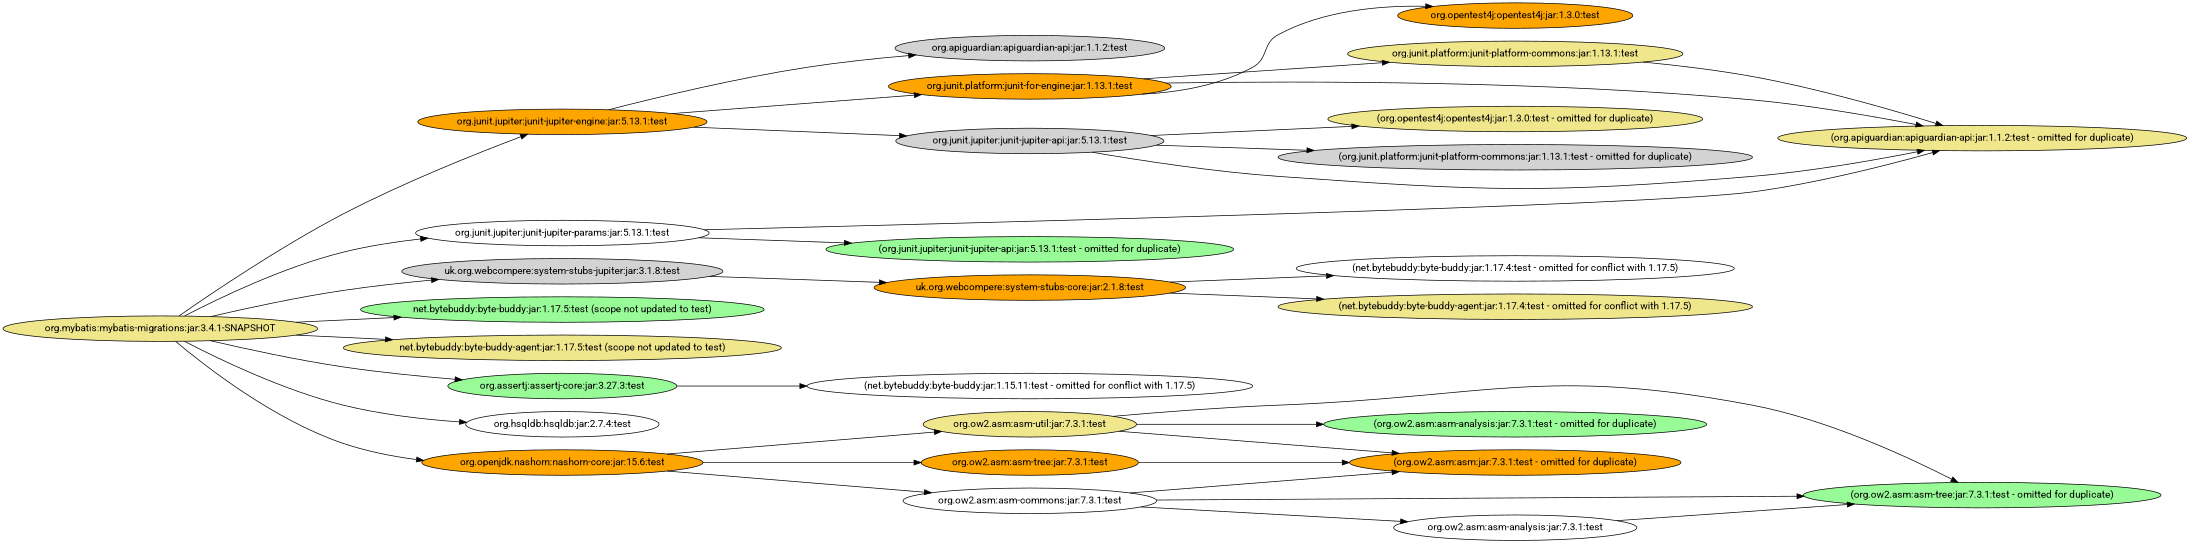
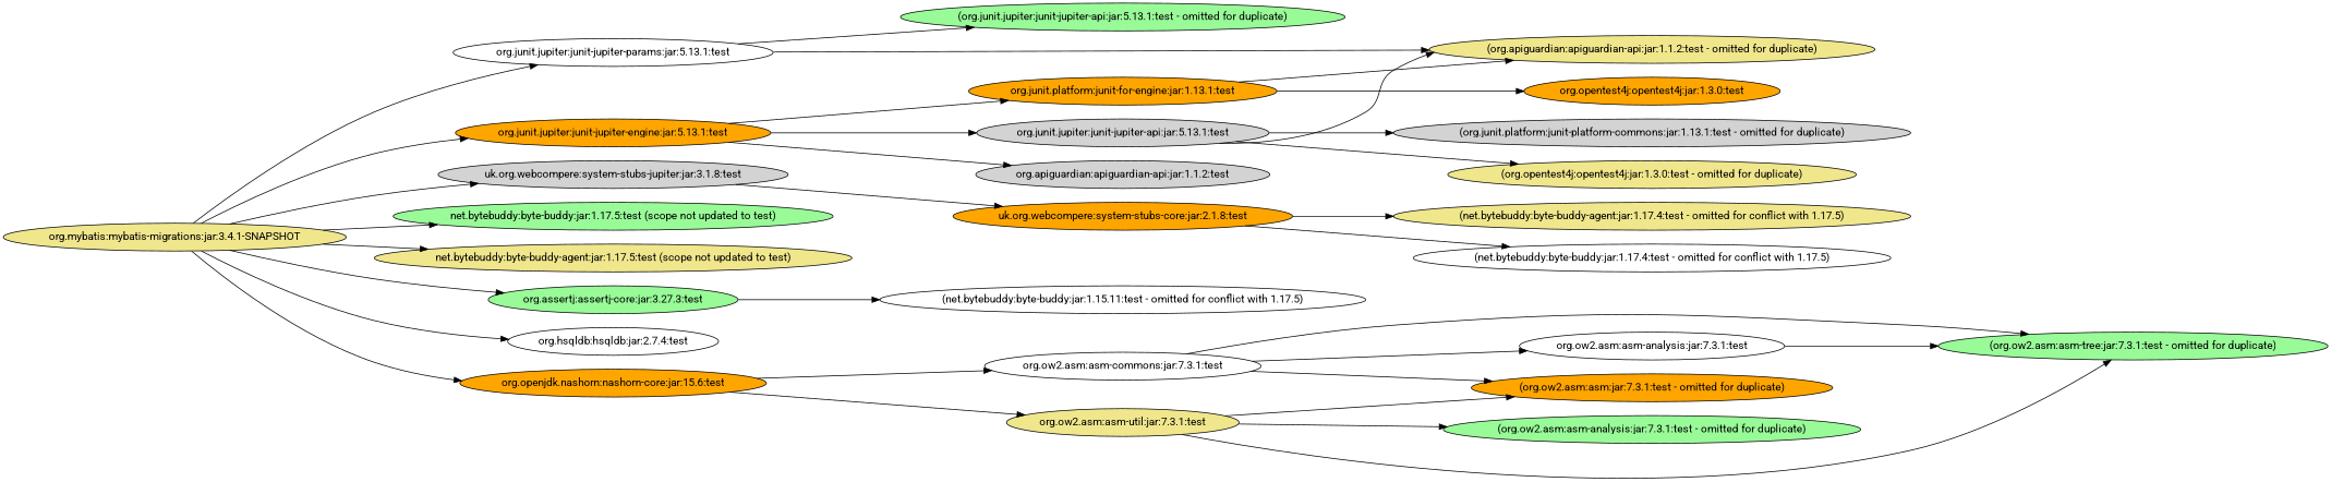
  digraph {
    fontname=Roboto
    rankdir=LR
    node [fillcolor=khaki fontname=Roboto style=filled]
    edge [fontname=Roboto]
    "org.mybatis:mybatis-migrations:jar:3.4.1-SNAPSHOT"
    "org.junit.jupiter:junit-jupiter-engine:jar:5.13.1:test" [fillcolor=orange]
    "org.junit.jupiter:junit-jupiter-params:jar:5.13.1:test" [fillcolor=white]
    n4 [fillcolor=lightgrey label="uk.org.webcompere:system-stubs-jupiter:jar:3.1.8:test"]
    "net.bytebuddy:byte-buddy:jar:1.17.5:test (scope not updated to test)" [fillcolor=palegreen]
    "net.bytebuddy:byte-buddy-agent:jar:1.17.5:test (scope not updated to test)"
    "org.assertj:assertj-core:jar:3.27.3:test" [fillcolor=palegreen]
    "org.hsqldb:hsqldb:jar:2.7.4:test" [fillcolor=white]
    "org.openjdk.nashorn:nashorn-core:jar:15.6:test" [fillcolor=orange]
    n10 [fillcolor=orange label="org.junit.platform:junit-for-engine:jar:1.13.1:test"]
    "org.junit.jupiter:junit-jupiter-api:jar:5.13.1:test" [fillcolor=lightgrey]
    "org.apiguardian:apiguardian-api:jar:1.1.2:test" [fillcolor=lightgrey]
    "(org.apiguardian:apiguardian-api:jar:1.1.2:test - omitted for duplicate)"
    "(org.junit.jupiter:junit-jupiter-api:jar:5.13.1:test - omitted for duplicate)" [fillcolor=palegreen]
    "uk.org.webcompere:system-stubs-core:jar:2.1.8:test" [fillcolor=orange]
    "(net.bytebuddy:byte-buddy:jar:1.15.11:test - omitted for conflict with 1.17.5)" [fillcolor=white]
    "org.ow2.asm:asm-commons:jar:7.3.1:test" [fillcolor=white]
-   "org.ow2.asm:asm-tree:jar:7.3.1:test" [fillcolor=orange]
    "org.ow2.asm:asm-util:jar:7.3.1:test"
    "org.opentest4j:opentest4j:jar:1.3.0:test" [fillcolor=orange]
-   "org.junit.platform:junit-platform-commons:jar:1.13.1:test"
    "(org.opentest4j:opentest4j:jar:1.3.0:test - omitted for duplicate)"
    "(org.junit.platform:junit-platform-commons:jar:1.13.1:test - omitted for duplicate)" [fillcolor=lightgrey]
    "(net.bytebuddy:byte-buddy:jar:1.17.4:test - omitted for conflict with 1.17.5)" [fillcolor=white]
    "(net.bytebuddy:byte-buddy-agent:jar:1.17.4:test - omitted for conflict with 1.17.5)"
    "(org.ow2.asm:asm:jar:7.3.1:test - omitted for duplicate)" [fillcolor=orange]
    "(org.ow2.asm:asm-tree:jar:7.3.1:test - omitted for duplicate)" [fillcolor=palegreen]
    "org.ow2.asm:asm-analysis:jar:7.3.1:test" [fillcolor=white]
    "(org.ow2.asm:asm-analysis:jar:7.3.1:test - omitted for duplicate)" [fillcolor=palegreen]
    "org.mybatis:mybatis-migrations:jar:3.4.1-SNAPSHOT" -> "org.junit.jupiter:junit-jupiter-engine:jar:5.13.1:test"
    "org.mybatis:mybatis-migrations:jar:3.4.1-SNAPSHOT" -> "org.junit.jupiter:junit-jupiter-params:jar:5.13.1:test"
    "org.mybatis:mybatis-migrations:jar:3.4.1-SNAPSHOT" -> n4
    "org.mybatis:mybatis-migrations:jar:3.4.1-SNAPSHOT" -> "net.bytebuddy:byte-buddy:jar:1.17.5:test (scope not updated to test)"
    "org.mybatis:mybatis-migrations:jar:3.4.1-SNAPSHOT" -> "net.bytebuddy:byte-buddy-agent:jar:1.17.5:test (scope not updated to test)"
    "org.mybatis:mybatis-migrations:jar:3.4.1-SNAPSHOT" -> "org.assertj:assertj-core:jar:3.27.3:test"
    "org.mybatis:mybatis-migrations:jar:3.4.1-SNAPSHOT" -> "org.hsqldb:hsqldb:jar:2.7.4:test"
    "org.mybatis:mybatis-migrations:jar:3.4.1-SNAPSHOT" -> "org.openjdk.nashorn:nashorn-core:jar:15.6:test"
    "org.junit.jupiter:junit-jupiter-engine:jar:5.13.1:test" -> n10
    "org.junit.jupiter:junit-jupiter-engine:jar:5.13.1:test" -> "org.junit.jupiter:junit-jupiter-api:jar:5.13.1:test"
    "org.junit.jupiter:junit-jupiter-engine:jar:5.13.1:test" -> "org.apiguardian:apiguardian-api:jar:1.1.2:test"
    "org.junit.jupiter:junit-jupiter-params:jar:5.13.1:test" -> "(org.apiguardian:apiguardian-api:jar:1.1.2:test - omitted for duplicate)"
    "org.junit.jupiter:junit-jupiter-params:jar:5.13.1:test" -> "(org.junit.jupiter:junit-jupiter-api:jar:5.13.1:test - omitted for duplicate)"
    n4 -> "uk.org.webcompere:system-stubs-core:jar:2.1.8:test"
    "org.assertj:assertj-core:jar:3.27.3:test" -> "(net.bytebuddy:byte-buddy:jar:1.15.11:test - omitted for conflict with 1.17.5)"
    "org.openjdk.nashorn:nashorn-core:jar:15.6:test" -> "org.ow2.asm:asm-commons:jar:7.3.1:test"
-   "org.openjdk.nashorn:nashorn-core:jar:15.6:test" -> "org.ow2.asm:asm-tree:jar:7.3.1:test"
    "org.openjdk.nashorn:nashorn-core:jar:15.6:test" -> "org.ow2.asm:asm-util:jar:7.3.1:test"
    n10 -> "(org.apiguardian:apiguardian-api:jar:1.1.2:test - omitted for duplicate)"
    n10 -> "org.opentest4j:opentest4j:jar:1.3.0:test"
-   n10 -> "org.junit.platform:junit-platform-commons:jar:1.13.1:test"
    "org.junit.jupiter:junit-jupiter-api:jar:5.13.1:test" -> "(org.apiguardian:apiguardian-api:jar:1.1.2:test - omitted for duplicate)"
    "org.junit.jupiter:junit-jupiter-api:jar:5.13.1:test" -> "(org.opentest4j:opentest4j:jar:1.3.0:test - omitted for duplicate)"
    "org.junit.jupiter:junit-jupiter-api:jar:5.13.1:test" -> "(org.junit.platform:junit-platform-commons:jar:1.13.1:test - omitted for duplicate)"
    "uk.org.webcompere:system-stubs-core:jar:2.1.8:test" -> "(net.bytebuddy:byte-buddy:jar:1.17.4:test - omitted for conflict with 1.17.5)"
    "uk.org.webcompere:system-stubs-core:jar:2.1.8:test" -> "(net.bytebuddy:byte-buddy-agent:jar:1.17.4:test - omitted for conflict with 1.17.5)"
    "org.ow2.asm:asm-commons:jar:7.3.1:test" -> "(org.ow2.asm:asm:jar:7.3.1:test - omitted for duplicate)"
    "org.ow2.asm:asm-commons:jar:7.3.1:test" -> "(org.ow2.asm:asm-tree:jar:7.3.1:test - omitted for duplicate)"
    "org.ow2.asm:asm-commons:jar:7.3.1:test" -> "org.ow2.asm:asm-analysis:jar:7.3.1:test"
-   "org.ow2.asm:asm-tree:jar:7.3.1:test" -> "(org.ow2.asm:asm:jar:7.3.1:test - omitted for duplicate)"
    "org.ow2.asm:asm-util:jar:7.3.1:test" -> "(org.ow2.asm:asm:jar:7.3.1:test - omitted for duplicate)"
    "org.ow2.asm:asm-util:jar:7.3.1:test" -> "(org.ow2.asm:asm-tree:jar:7.3.1:test - omitted for duplicate)"
    "org.ow2.asm:asm-util:jar:7.3.1:test" -> "(org.ow2.asm:asm-analysis:jar:7.3.1:test - omitted for duplicate)"
-   "org.junit.platform:junit-platform-commons:jar:1.13.1:test" -> "(org.apiguardian:apiguardian-api:jar:1.1.2:test - omitted for duplicate)"
    "org.ow2.asm:asm-analysis:jar:7.3.1:test" -> "(org.ow2.asm:asm-tree:jar:7.3.1:test - omitted for duplicate)"
  }
